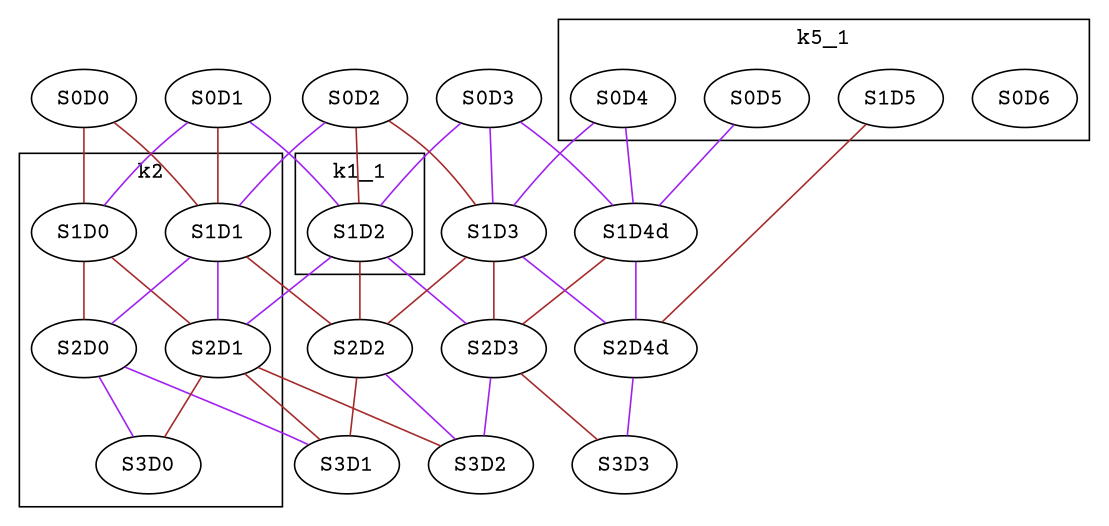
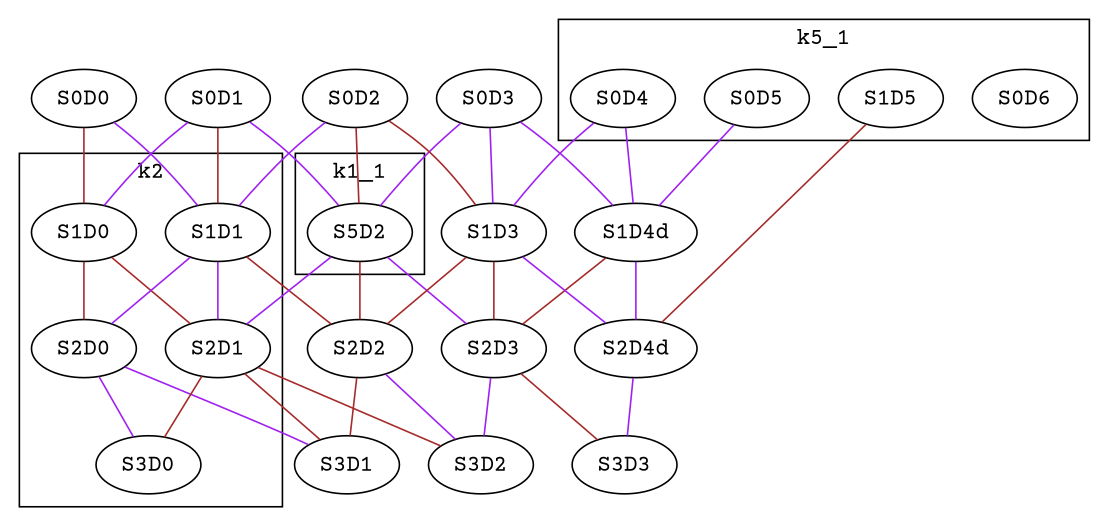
  graph {
    fontname="Courier Prime"
    node [fontname="Courier Prime"]
    edge [color=purple fontname="Courier Prime"]
    S1D0
    S1D1
    S2D0
    S2D1
    S3D0
-   S1D2
+   S1D2 [label=S5D2]
    S0D6
    S0D5
    S0D4
    S1D5
    S2D2
    S3D1
    S3D2
    S2D3
    S1D4d
    S1D3
    S2D4d
    S3D3
    S0D3
    S0D2
    S0D1
    S0D0
    subgraph cluster_1 {
      label=k2
      S1D0
      S1D1
      S2D0
      S2D1
      S3D0
    }
    subgraph cluster_2 {
      label=k1_1
      S1D2
    }
    subgraph cluster_3 {
      label=k5_1
      S0D6
      S0D5
      S0D4
      S1D5
    }
    subgraph cluster_4 {
      label=k5_2
    }
    S1D0 -- S2D0 [color=brown]
    S1D0 -- S2D1 [color=brown]
    S1D1 -- S2D0
    S1D1 -- S2D1
    S1D1 -- S2D2 [color=brown]
    S2D0 -- S3D0
    S2D0 -- S3D1
    S2D1 -- S3D0 [color=brown]
    S2D1 -- S3D1 [color=brown]
    S2D1 -- S3D2 [color=brown]
    S1D2 -- S2D1
    S1D2 -- S2D2 [color=brown]
    S1D2 -- S2D3
    S0D5 -- S1D4d
    S0D4 -- S1D4d
    S0D4 -- S1D3
    S1D5 -- S2D4d [color=brown]
    S2D2 -- S3D1 [color=brown]
    S2D2 -- S3D2
    S2D3 -- S3D2
    S2D3 -- S3D3 [color=brown]
    S1D4d -- S2D3 [color=brown]
    S1D4d -- S2D4d
    S1D3 -- S2D2 [color=brown]
    S1D3 -- S2D3 [color=brown]
    S1D3 -- S2D4d
    S2D4d -- S3D3
    S0D3 -- S1D2
    S0D3 -- S1D4d
    S0D3 -- S1D3
    S0D2 -- S1D1
    S0D2 -- S1D2 [color=brown]
    S0D2 -- S1D3 [color=brown]
    S0D1 -- S1D0
    S0D1 -- S1D1 [color=brown]
    S0D1 -- S1D2
    S0D0 -- S1D0 [color=brown]
-   S0D0 -- S1D1 [color=brown]
+   S0D0 -- S1D1
  }
